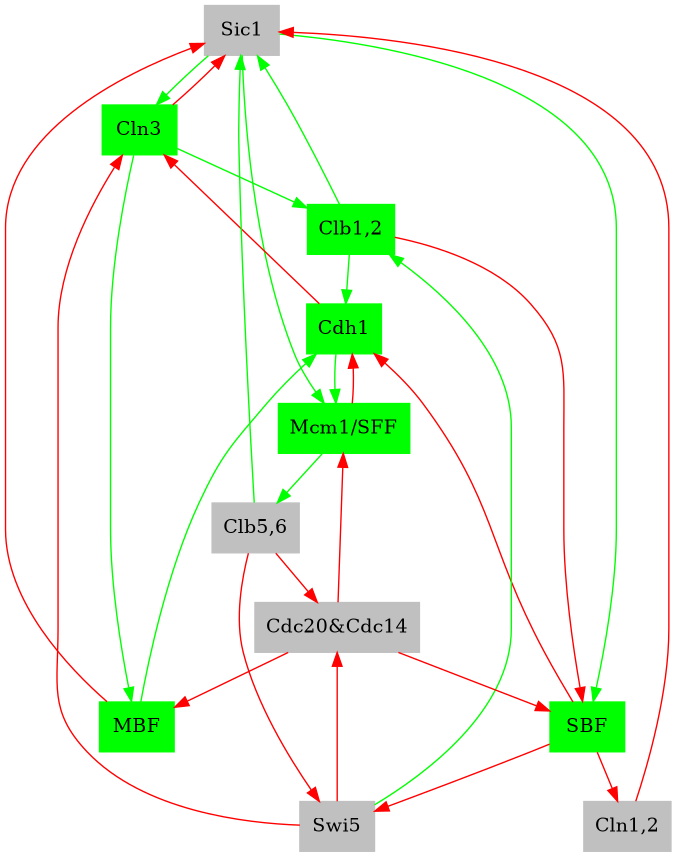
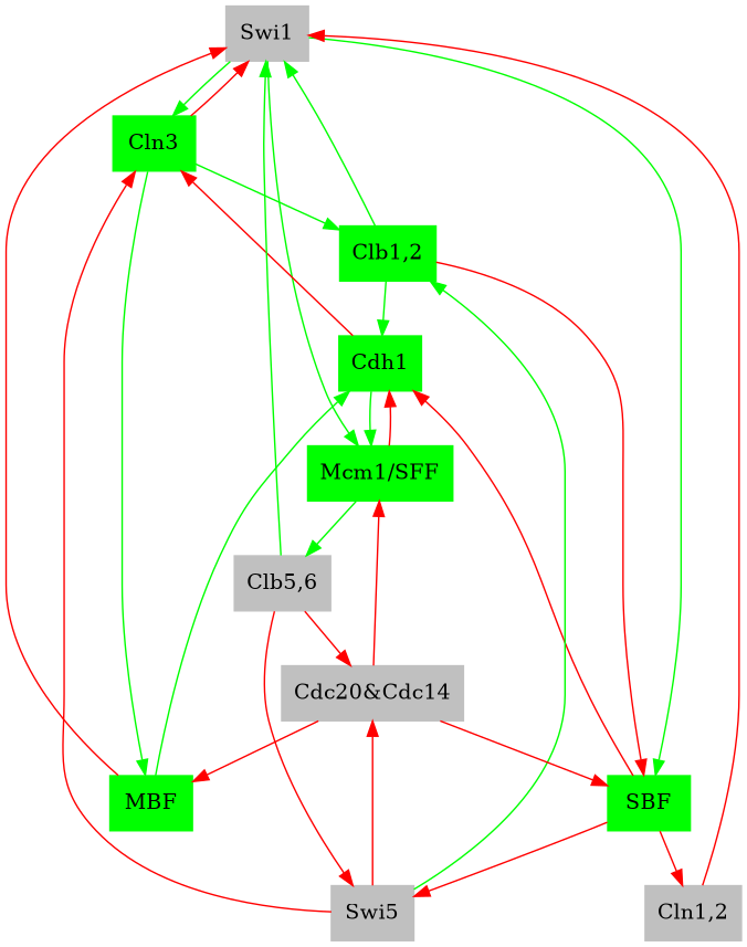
  digraph {
    node [color=green shape=box style=filled]
    edge [color=red]
-   Sic1 [color=gray]
+   Sic1 [color=gray label=Swi1]
    Cln3
    MBF
    "Clb1,2"
    "Mcm1/SFF"
    SBF
    Cdh1
    "Clb5,6" [color=gray]
    Swi5 [color=gray]
    "Cln1,2" [color=gray]
    "Cdc20&Cdc14" [color=gray]
    Sic1 -> Cln3 [color=green]
    Sic1 -> "Mcm1/SFF" [color=green]
    Sic1 -> SBF [color=green]
    Cln3 -> Sic1
    Cln3 -> MBF [color=green]
    Cln3 -> "Clb1,2" [color=green]
    MBF -> Sic1
    MBF -> Cdh1 [color=green]
    "Clb1,2" -> Sic1 [color=green]
    "Clb1,2" -> SBF
    "Clb1,2" -> Cdh1 [color=green]
    "Mcm1/SFF" -> Cdh1
    "Mcm1/SFF" -> "Clb5,6" [color=green]
    SBF -> Cdh1
    SBF -> Swi5
    SBF -> "Cln1,2"
    Cdh1 -> Cln3
    Cdh1 -> "Mcm1/SFF" [color=green]
    "Clb5,6" -> Sic1 [color=green]
    "Clb5,6" -> Swi5
    "Clb5,6" -> "Cdc20&Cdc14"
    Swi5 -> Cln3
    Swi5 -> "Clb1,2" [color=green]
    Swi5 -> "Cdc20&Cdc14"
    "Cln1,2" -> Sic1
    "Cdc20&Cdc14" -> MBF
    "Cdc20&Cdc14" -> "Mcm1/SFF"
    "Cdc20&Cdc14" -> SBF
  }
